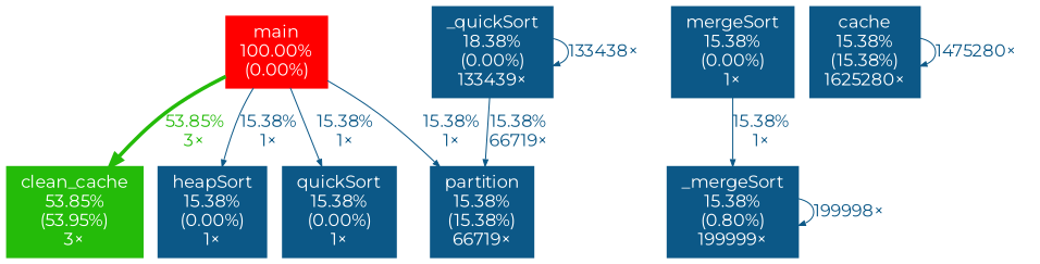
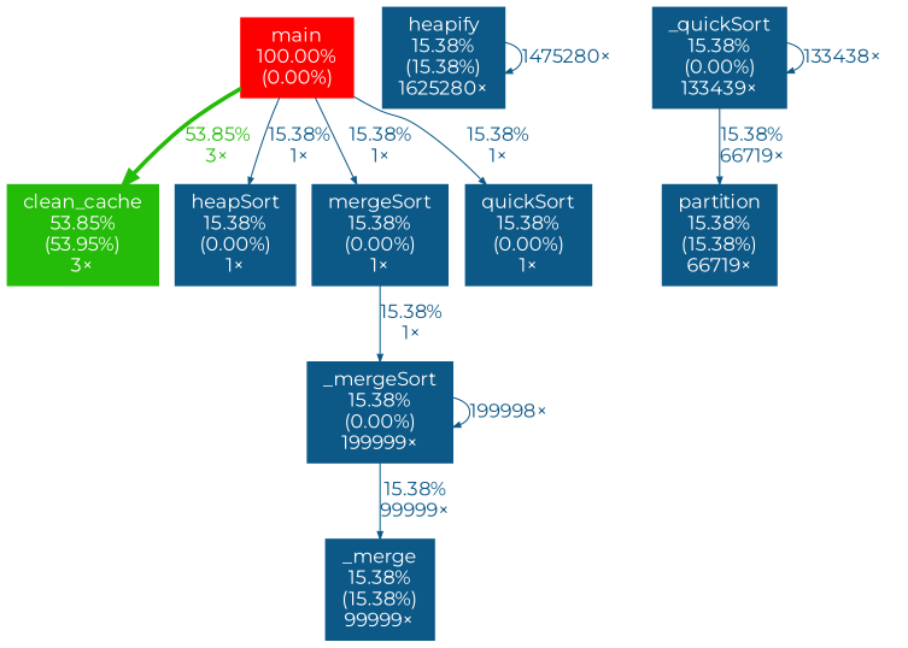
  digraph {
    fontname=Montserrat
    nodesep=0.125
    ranksep=0.25
    node [color="#0c5887" fontcolor="#ffffff" fontname=Montserrat fontsize=10.00 shape=box style=filled]
    edge [arrowsize=0.39 color="#0c5887" fontcolor="#0c5887" fontname=Montserrat fontsize=10.00 labeldistance=0.62 penwidth=0.62]
    n1 [color="#ff0000" height=0 label="main\n100.00%\n(0.00%)" width=0]
    n2 [color="#24bb09" height=0 label="clean_cache\n53.85%\n(53.95%)\n3×" width=0]
    n3 [height=0 label="heapSort\n15.38%\n(0.00%)\n1×" width=0]
    n4 [height=0 label="mergeSort\n15.38%\n(0.00%)\n1×" width=0]
    n5 [height=0 label="quickSort\n15.38%\n(0.00%)\n1×" width=0]
-   n6 [height=0 label="_mergeSort\n15.38%\n(0.80%)\n199999×" width=0]
-   n7 [height=0 label="cache\n15.38%\n(15.38%)\n1625280×" width=0]
-   n9 [height=0 label="_quickSort\n18.38%\n(0.00%)\n133439×" width=0]
+   n6 [height=0 label="_mergeSort\n15.38%\n(0.00%)\n199999×" width=0]
+   n7 [height=0 label="heapify\n15.38%\n(15.38%)\n1625280×" width=0]
+   n8 [height=0 label="_merge\n15.38%\n(15.38%)\n99999×" width=0]
+   n9 [height=0 label="_quickSort\n15.38%\n(0.00%)\n133439×" width=0]
    n10 [height=0 label="partition\n15.38%\n(15.38%)\n66719×" width=0]
    n1 -> n2 [arrowsize=0.73 color="#24bb09" fontcolor="#24bb09" label="53.85%\n3×" labeldistance=2.15 penwidth=2.15]
    n1 -> n3 [label="15.38%\n1×"]
-   n1 -> n10 [label="15.38%\n1×"]
+   n1 -> n4 [label="15.38%\n1×"]
    n1 -> n5 [label="15.38%\n1×"]
    n4 -> n6 [label="15.38%\n1×"]
    n6 -> n6 [label="199998×"]
+   n6 -> n8 [label="15.38%\n99999×"]
    n7 -> n7 [label="1475280×"]
    n9 -> n9 [label="133438×"]
    n9 -> n10 [label="15.38%\n66719×"]
  }
